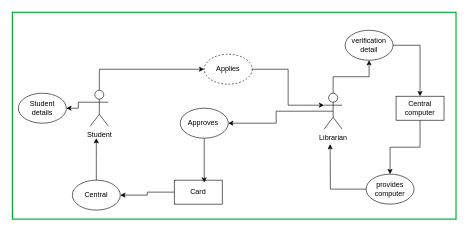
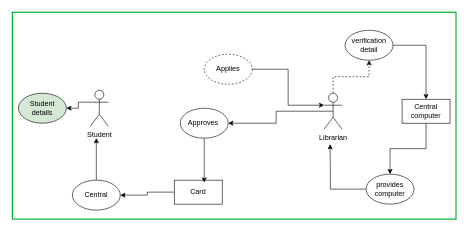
  <mxCell id="0" />
  <mxCell id="1" parent="0" />
- <mxCell id="2" style="edgeStyle=orthogonalEdgeStyle;rounded=0;orthogonalLoop=1;jettySize=auto;html=1;exitX=0.5;exitY=0;exitDx=0;exitDy=0;exitPerimeter=0;entryX=0.5;entryY=1;entryDx=0;entryDy=0;" parent="1" source="4" target="17" edge="1"><mxGeometry relative="1" as="geometry" /></mxCell>
+ <mxCell id="2" style="edgeStyle=orthogonalEdgeStyle;rounded=0;orthogonalLoop=1;jettySize=auto;html=1;exitX=0.5;exitY=0;exitDx=0;exitDy=0;exitPerimeter=0;entryX=0.5;entryY=1;entryDx=0;entryDy=0;dashed=1;" parent="1" source="4" target="17" edge="1"><mxGeometry relative="1" as="geometry" /></mxCell>
  <mxCell id="3" style="edgeStyle=orthogonalEdgeStyle;rounded=0;orthogonalLoop=1;jettySize=auto;html=1;exitX=0.5;exitY=0.5;exitDx=0;exitDy=0;exitPerimeter=0;entryX=1;entryY=0.5;entryDx=0;entryDy=0;" parent="1" source="4" target="21" edge="1"><mxGeometry relative="1" as="geometry" /></mxCell>
  <mxCell id="4" value="Librarian" style="shape=umlActor;verticalLabelPosition=bottom;verticalAlign=top;html=1;outlineConnect=0;" parent="1" vertex="1"><mxGeometry x="540" y="155" width="30" height="60" as="geometry" /></mxCell>
- <mxCell id="5" style="edgeStyle=orthogonalEdgeStyle;rounded=0;orthogonalLoop=1;jettySize=auto;html=1;exitX=0.5;exitY=0;exitDx=0;exitDy=0;exitPerimeter=0;entryX=0;entryY=0.5;entryDx=0;entryDy=0;" edge="1" parent="1" source="7" target="11"><mxGeometry relative="1" as="geometry" /></mxCell>
  <mxCell id="6" style="edgeStyle=orthogonalEdgeStyle;rounded=0;orthogonalLoop=1;jettySize=auto;html=1;exitX=0;exitY=0.333;exitDx=0;exitDy=0;exitPerimeter=0;entryX=1;entryY=0.5;entryDx=0;entryDy=0;" edge="1" parent="1" source="7" target="23"><mxGeometry relative="1" as="geometry" /></mxCell>
  <mxCell id="7" value="Student" style="shape=umlActor;verticalLabelPosition=bottom;verticalAlign=top;html=1;outlineConnect=0;" parent="1" vertex="1"><mxGeometry x="150" y="150" width="30" height="60" as="geometry" /></mxCell>
  <mxCell id="8" style="edgeStyle=orthogonalEdgeStyle;rounded=0;orthogonalLoop=1;jettySize=auto;html=1;exitX=0;exitY=0.5;exitDx=0;exitDy=0;entryX=1;entryY=0.5;entryDx=0;entryDy=0;" edge="1" parent="1" source="9" target="15"><mxGeometry relative="1" as="geometry" /></mxCell>
  <mxCell id="9" value="Card" style="rounded=0;whiteSpace=wrap;html=1;" parent="1" vertex="1"><mxGeometry x="290" y="300" width="80" height="40" as="geometry" /></mxCell>
  <mxCell id="10" style="edgeStyle=orthogonalEdgeStyle;rounded=0;orthogonalLoop=1;jettySize=auto;html=1;exitX=1;exitY=0.5;exitDx=0;exitDy=0;entryX=0;entryY=0.333;entryDx=0;entryDy=0;entryPerimeter=0;" edge="1" parent="1" source="11" target="4"><mxGeometry relative="1" as="geometry" /></mxCell>
  <mxCell id="11" value="Applies" style="ellipse;whiteSpace=wrap;html=1;dashed=1;" parent="1" vertex="1"><mxGeometry x="340" y="90" width="80" height="50" as="geometry" /></mxCell>
  <mxCell id="12" style="edgeStyle=orthogonalEdgeStyle;rounded=0;orthogonalLoop=1;jettySize=auto;html=1;exitX=0.5;exitY=1;exitDx=0;exitDy=0;entryX=0.5;entryY=0;entryDx=0;entryDy=0;" parent="1" source="13" target="19" edge="1"><mxGeometry relative="1" as="geometry" /></mxCell>
- <mxCell id="13" value="Central computer" style="rounded=0;whiteSpace=wrap;html=1;" parent="1" vertex="1"><mxGeometry x="660" y="160" width="80" height="40" as="geometry" /></mxCell>
+ <mxCell id="13" value="Central computer" style="rounded=0;whiteSpace=wrap;html=1;" parent="1" vertex="1"><mxGeometry x="670" y="165" width="80" height="40" as="geometry" /></mxCell>
  <mxCell id="14" style="edgeStyle=orthogonalEdgeStyle;rounded=0;orthogonalLoop=1;jettySize=auto;html=1;exitX=0.5;exitY=0;exitDx=0;exitDy=0;" edge="1" parent="1" source="15"><mxGeometry relative="1" as="geometry"><mxPoint x="160" y="230" as="targetPoint" /></mxGeometry></mxCell>
  <mxCell id="15" value="Central" style="ellipse;whiteSpace=wrap;html=1;" parent="1" vertex="1"><mxGeometry x="120" y="300" width="80" height="50" as="geometry" /></mxCell>
  <mxCell id="16" style="edgeStyle=orthogonalEdgeStyle;rounded=0;orthogonalLoop=1;jettySize=auto;html=1;exitX=1;exitY=0.5;exitDx=0;exitDy=0;entryX=0.5;entryY=0;entryDx=0;entryDy=0;" parent="1" source="17" target="13" edge="1"><mxGeometry relative="1" as="geometry" /></mxCell>
  <mxCell id="17" value="verification detail" style="ellipse;whiteSpace=wrap;html=1;" parent="1" vertex="1"><mxGeometry x="575" y="50" width="80" height="50" as="geometry" /></mxCell>
  <mxCell id="18" style="edgeStyle=orthogonalEdgeStyle;rounded=0;orthogonalLoop=1;jettySize=auto;html=1;exitX=0;exitY=0.5;exitDx=0;exitDy=0;" edge="1" parent="1" source="19"><mxGeometry relative="1" as="geometry"><mxPoint x="550" y="240" as="targetPoint" /></mxGeometry></mxCell>
  <mxCell id="19" value="provides computer" style="ellipse;whiteSpace=wrap;html=1;" parent="1" vertex="1"><mxGeometry x="610" y="290" width="80" height="50" as="geometry" /></mxCell>
  <mxCell id="20" style="edgeStyle=orthogonalEdgeStyle;rounded=0;orthogonalLoop=1;jettySize=auto;html=1;exitX=0.5;exitY=1;exitDx=0;exitDy=0;entryX=0.625;entryY=0.1;entryDx=0;entryDy=0;entryPerimeter=0;" edge="1" parent="1" source="21" target="9"><mxGeometry relative="1" as="geometry" /></mxCell>
  <mxCell id="21" value="Approves&amp;nbsp;" style="ellipse;whiteSpace=wrap;html=1;" parent="1" vertex="1"><mxGeometry x="300" y="180" width="80" height="50" as="geometry" /></mxCell>
  <mxCell id="22" value="" style="rounded=0;whiteSpace=wrap;html=1;fillColor=none;strokeColor=#00B336;strokeWidth=2;" parent="1" vertex="1"><mxGeometry x="20" y="20" width="740" height="345" as="geometry" /></mxCell>
- <mxCell id="23" value="Student details" style="ellipse;whiteSpace=wrap;html=1;" vertex="1" parent="1"><mxGeometry x="30" y="155" width="80" height="50" as="geometry" /></mxCell>
+ <mxCell id="23" value="Student details" style="ellipse;whiteSpace=wrap;html=1;fillColor=#d5e8d4;" vertex="1" parent="1"><mxGeometry x="30" y="155" width="80" height="50" as="geometry" /></mxCell>
